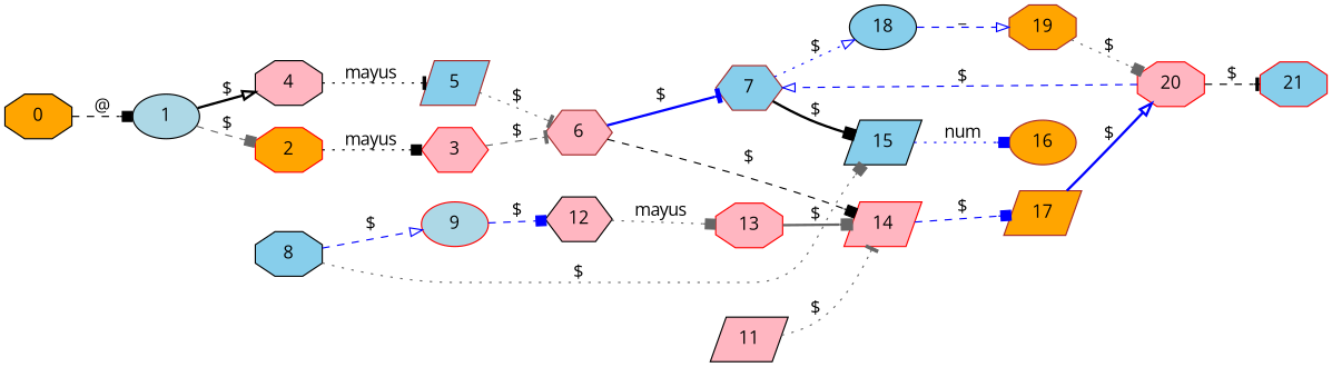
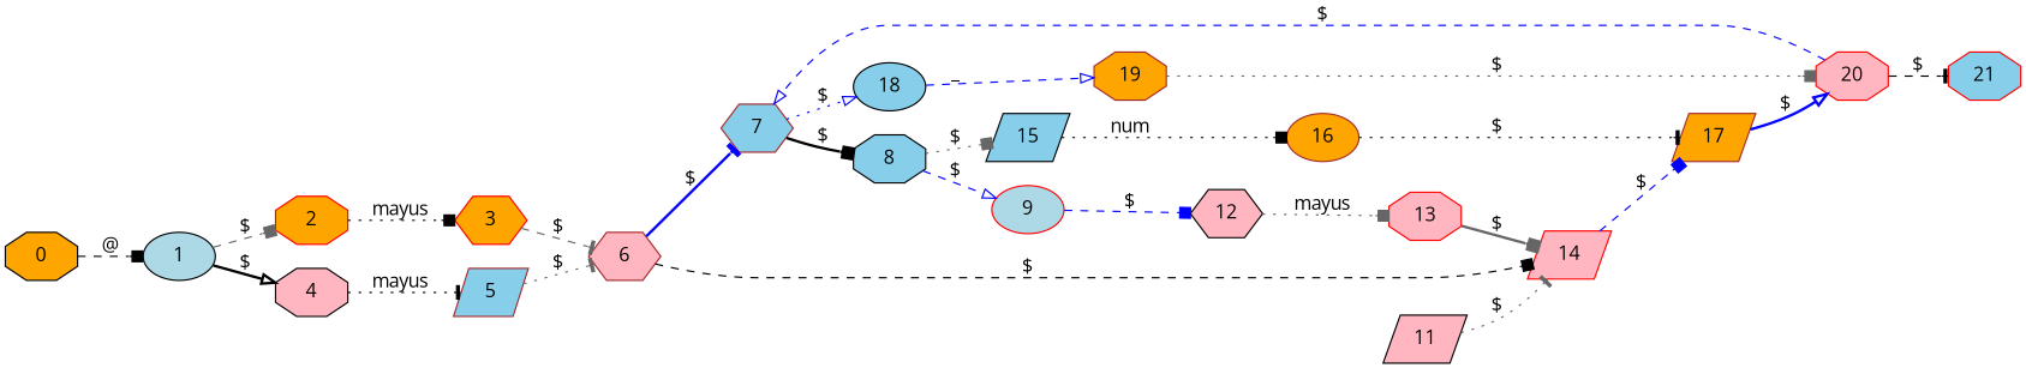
  digraph {
    fontname="Open Sans"
    rankdir=LR
    node [color=black fillcolor=lightpink fontname="Open Sans" shape=octagon style=filled]
    edge [arrowhead=box color=blue fontname="Open Sans" style=dashed]
    0 [fillcolor=orange]
    1 [fillcolor=lightblue shape=ellipse]
    2 [color=red fillcolor=orange]
    4
-   3 [color=red shape=hexagon]
+   3 [color=red fillcolor=orange shape=hexagon]
    5 [color=brown fillcolor=skyblue shape=parallelogram]
    6 [color=brown shape=hexagon]
    7 [color=brown fillcolor=skyblue shape=hexagon]
    14 [color=red shape=parallelogram]
    8 [fillcolor=skyblue]
    18 [fillcolor=skyblue shape=ellipse]
    n12 [color=red fillcolor=skyblue label=21]
    9 [color=red fillcolor=lightblue shape=ellipse]
    15 [fillcolor=skyblue shape=parallelogram]
    19 [color=brown fillcolor=orange]
    20 [color=red]
    12 [shape=hexagon]
    16 [color=brown fillcolor=orange shape=ellipse]
    13 [color=red]
    17 [color=brown fillcolor=orange shape=parallelogram]
    11 [shape=parallelogram]
    0 -> 1 [color=black label="@"]
    1 -> 2 [color=gray40 label="$"]
    1 -> 4 [arrowhead=onormal color=black label="$" style=bold]
    2 -> 3 [color=black label=mayus style=dotted]
    4 -> 5 [arrowhead=tee color=black label=mayus style=dotted]
    3 -> 6 [arrowhead=tee color=gray40 label="$"]
    5 -> 6 [arrowhead=tee color=gray40 label="$" style=dotted]
    6 -> 7 [arrowhead=tee label="$" style=bold]
    6 -> 14 [color=black label="$"]
-   7 -> 15 [color=black label="$" style=bold]
+   7 -> 8 [color=black label="$" style=bold]
    7 -> 18 [arrowhead=onormal label="$" style=dotted]
    14 -> 17 [label="$"]
    8 -> 9 [arrowhead=onormal label="$"]
    8 -> 15 [color=gray40 label="$" style=dotted]
    18 -> 19 [arrowhead=onormal label=_]
    9 -> 12 [label="$"]
-   15 -> 16 [label=num style=dotted]
+   15 -> 16 [color=black label=num style=dotted]
    19 -> 20 [color=gray40 label="$" style=dotted]
    20 -> 7 [arrowhead=onormal label="$"]
    20 -> n12 [arrowhead=tee color=black label="$"]
    12 -> 13 [color=gray40 label=mayus style=dotted]
+   16 -> 17 [arrowhead=tee color=black label="$" style=dotted]
    13 -> 14 [color=gray40 label="$" style=bold]
    17 -> 20 [arrowhead=onormal label="$" style=bold]
    11 -> 14 [arrowhead=tee color=gray40 label="$" style=dotted]
  }
